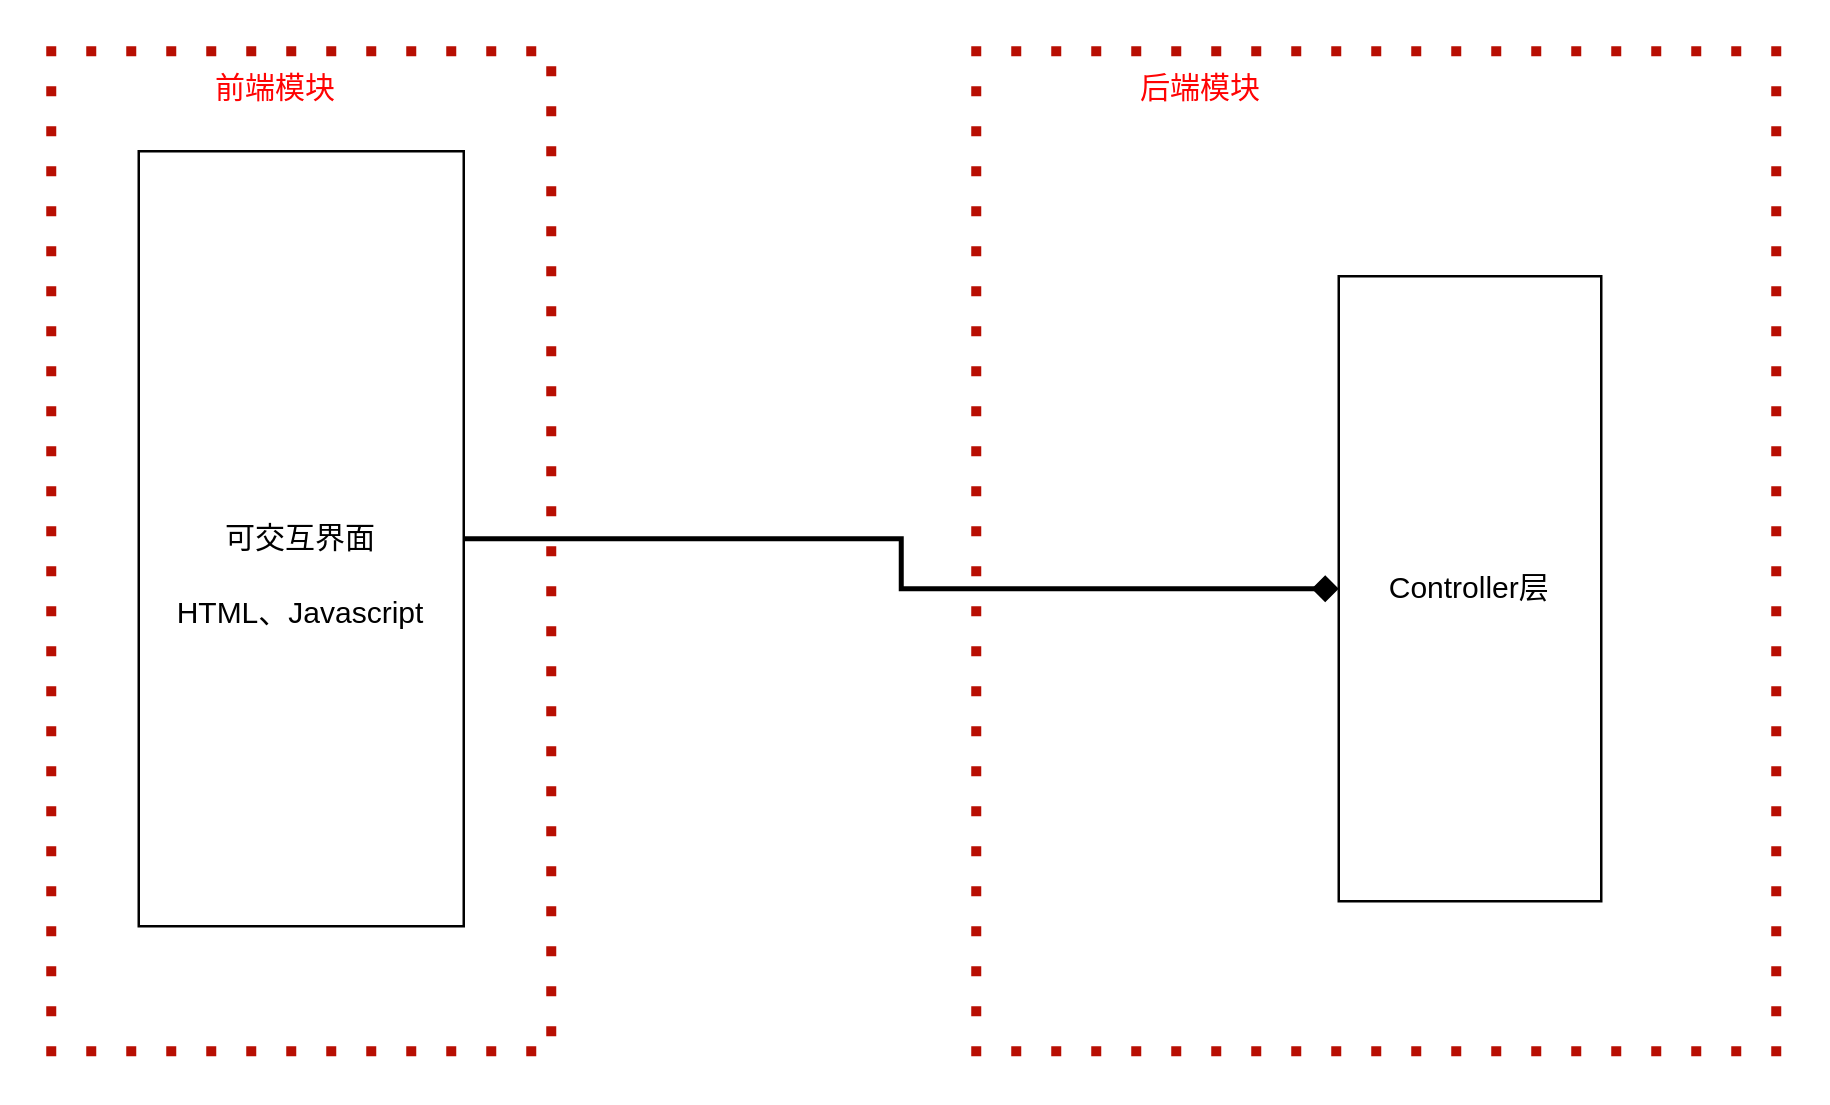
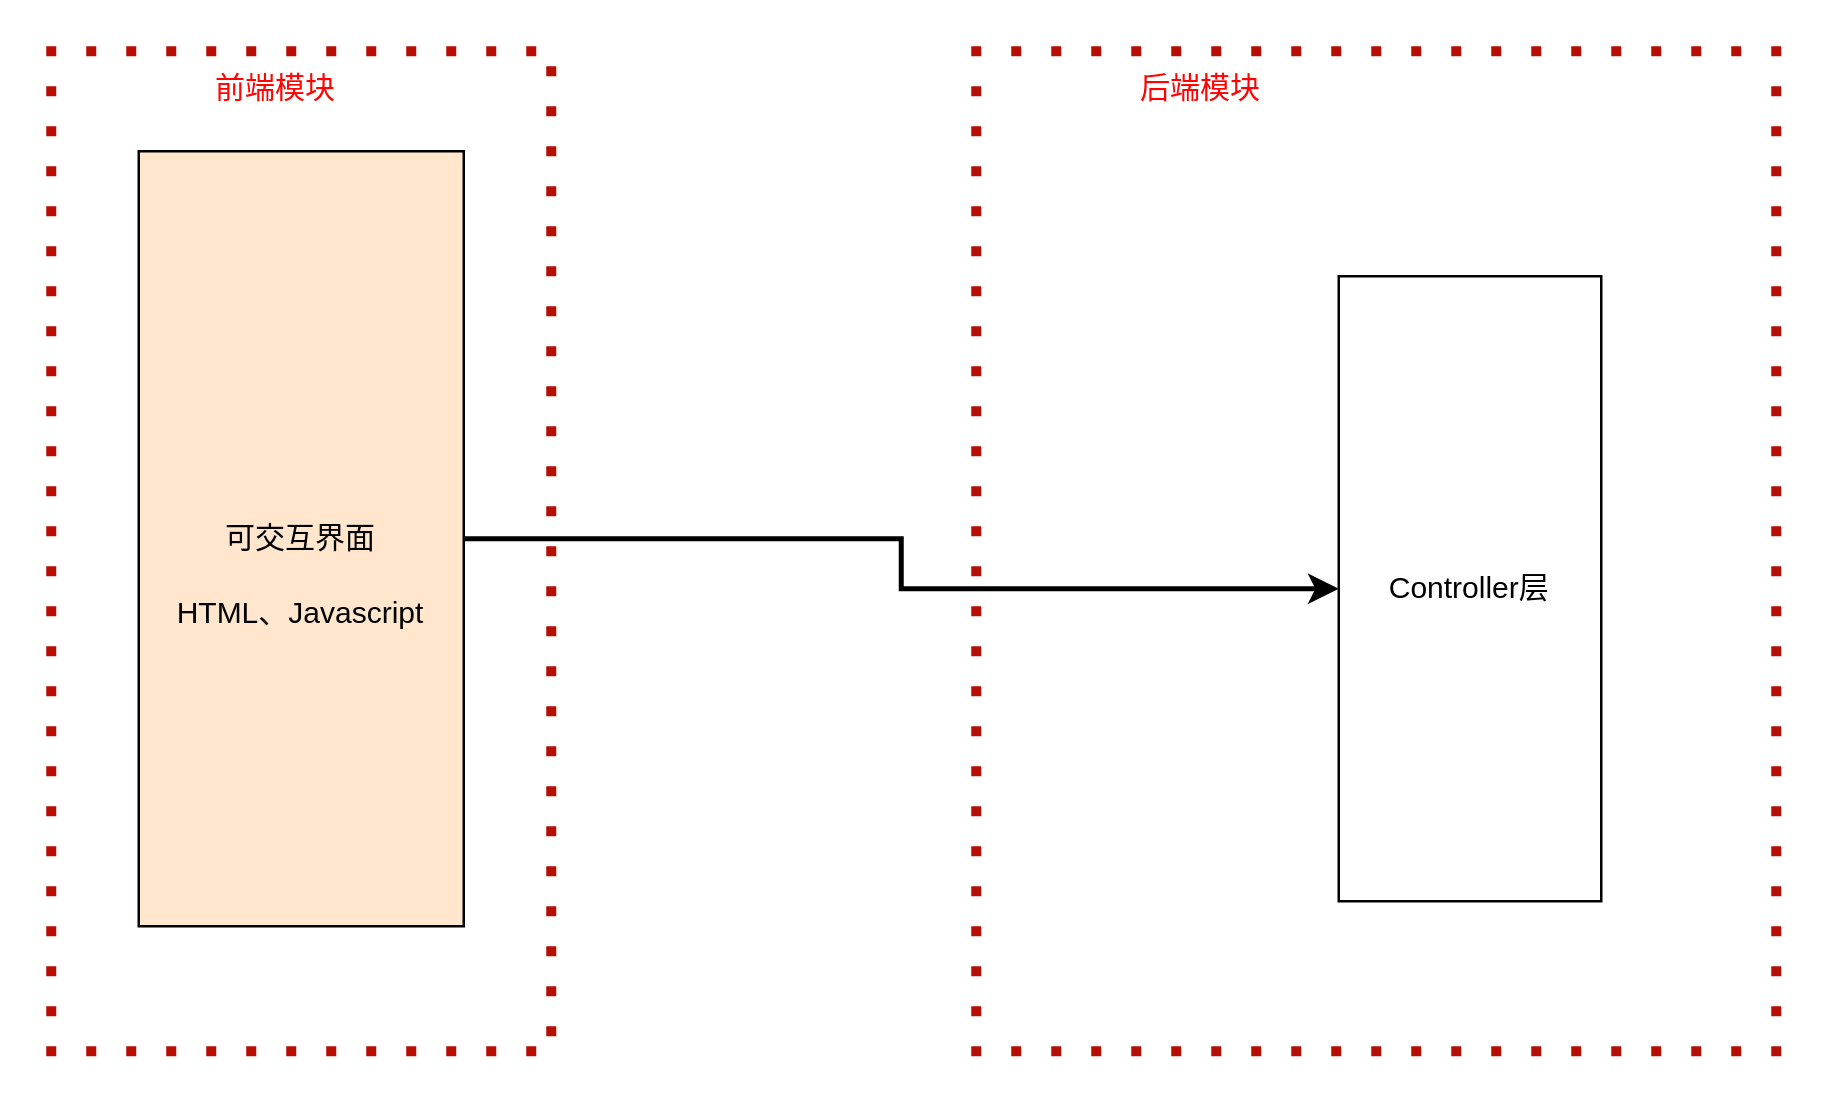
  <mxCell id="0" />
  <mxCell id="1" parent="0" />
- <mxCell id="2" style="edgeStyle=orthogonalEdgeStyle;rounded=0;orthogonalLoop=1;jettySize=auto;html=1;fontColor=#FF0303;strokeColor=#000000;strokeWidth=2;endArrow=diamond;" edge="1" parent="1" source="3" target="7"><mxGeometry relative="1" as="geometry" /></mxCell>
- <mxCell id="3" value="可交互界面" style="rounded=0;whiteSpace=wrap;html=1;" vertex="1" parent="1"><mxGeometry x="55" y="60" width="130" height="310" as="geometry" /></mxCell>
+ <mxCell id="2" style="edgeStyle=orthogonalEdgeStyle;rounded=0;orthogonalLoop=1;jettySize=auto;html=1;fontColor=#FF0303;strokeColor=#000000;strokeWidth=2;" edge="1" parent="1" source="3" target="7"><mxGeometry relative="1" as="geometry" /></mxCell>
+ <mxCell id="3" value="可交互界面" style="rounded=0;whiteSpace=wrap;html=1;fillColor=#ffe6cc;" vertex="1" parent="1"><mxGeometry x="55" y="60" width="130" height="310" as="geometry" /></mxCell>
  <mxCell id="4" value="HTML、Javascript" style="text;html=1;strokeColor=none;fillColor=none;align=center;verticalAlign=middle;whiteSpace=wrap;rounded=0;" vertex="1" parent="1"><mxGeometry x="60" y="230" width="120" height="30" as="geometry" /></mxCell>
  <mxCell id="5" value="" style="endArrow=none;dashed=1;html=1;dashPattern=1 3;strokeWidth=4;rounded=0;edgeStyle=orthogonalEdgeStyle;fillColor=#f8cecc;strokeColor=#B80E02;" edge="1" parent="1"><mxGeometry width="50" height="50" relative="1" as="geometry"><mxPoint x="70" y="20" as="sourcePoint" /><mxPoint x="70" y="20" as="targetPoint" /><Array as="points"><mxPoint x="20" y="20" /><mxPoint x="20" y="420" /><mxPoint x="220" y="420" /><mxPoint x="220" y="20" /></Array></mxGeometry></mxCell>
  <mxCell id="6" value="&lt;font color=&quot;#ff0303&quot;&gt;前端模块&lt;/font&gt;" style="text;html=1;strokeColor=none;fillColor=none;align=center;verticalAlign=middle;whiteSpace=wrap;rounded=0;" vertex="1" parent="1"><mxGeometry x="80" y="20" width="60" height="30" as="geometry" /></mxCell>
  <mxCell id="7" value="Controller层" style="rounded=0;whiteSpace=wrap;html=1;" vertex="1" parent="1"><mxGeometry x="535" y="110" width="105" height="250" as="geometry" /></mxCell>
  <mxCell id="8" value="" style="endArrow=none;dashed=1;html=1;dashPattern=1 3;strokeWidth=4;rounded=0;edgeStyle=orthogonalEdgeStyle;fillColor=#f8cecc;strokeColor=#B80E02;" edge="1" parent="1"><mxGeometry width="50" height="50" relative="1" as="geometry"><mxPoint x="440" y="20" as="sourcePoint" /><mxPoint x="440" y="20" as="targetPoint" /><Array as="points"><mxPoint x="390" y="20" /><mxPoint x="390" y="420" /><mxPoint x="710" y="420" /><mxPoint x="710" y="20" /></Array></mxGeometry></mxCell>
  <mxCell id="9" value="&lt;font color=&quot;#ff0303&quot;&gt;后端模块&lt;/font&gt;" style="text;html=1;strokeColor=none;fillColor=none;align=center;verticalAlign=middle;whiteSpace=wrap;rounded=0;" vertex="1" parent="1"><mxGeometry x="450" y="20" width="60" height="30" as="geometry" /></mxCell>
